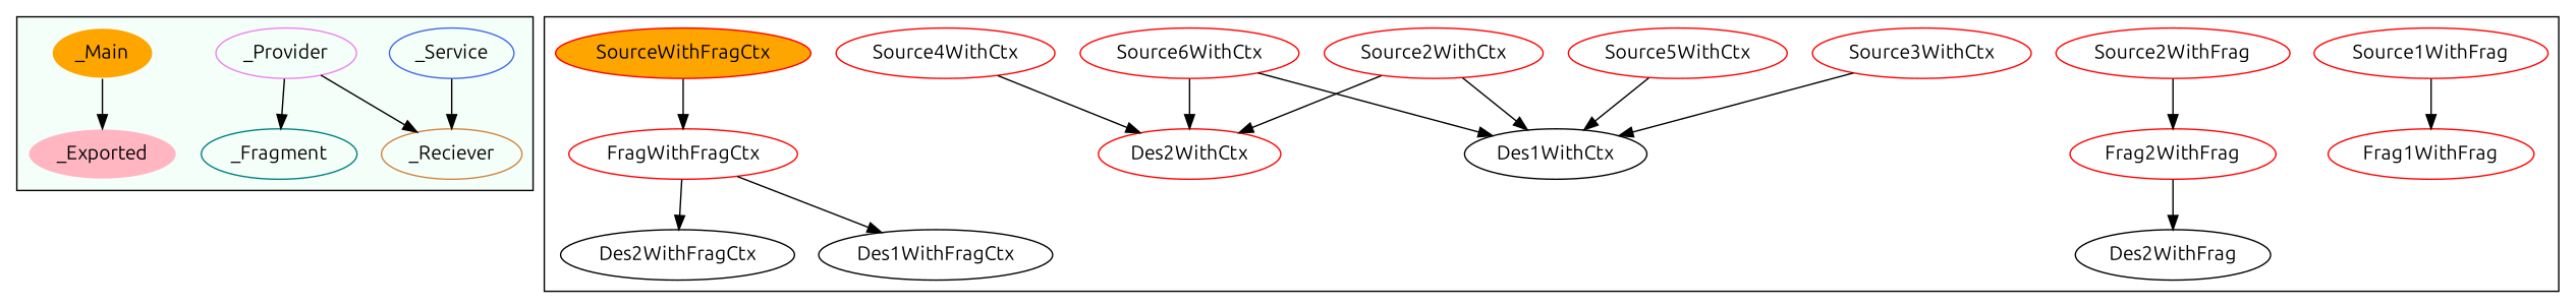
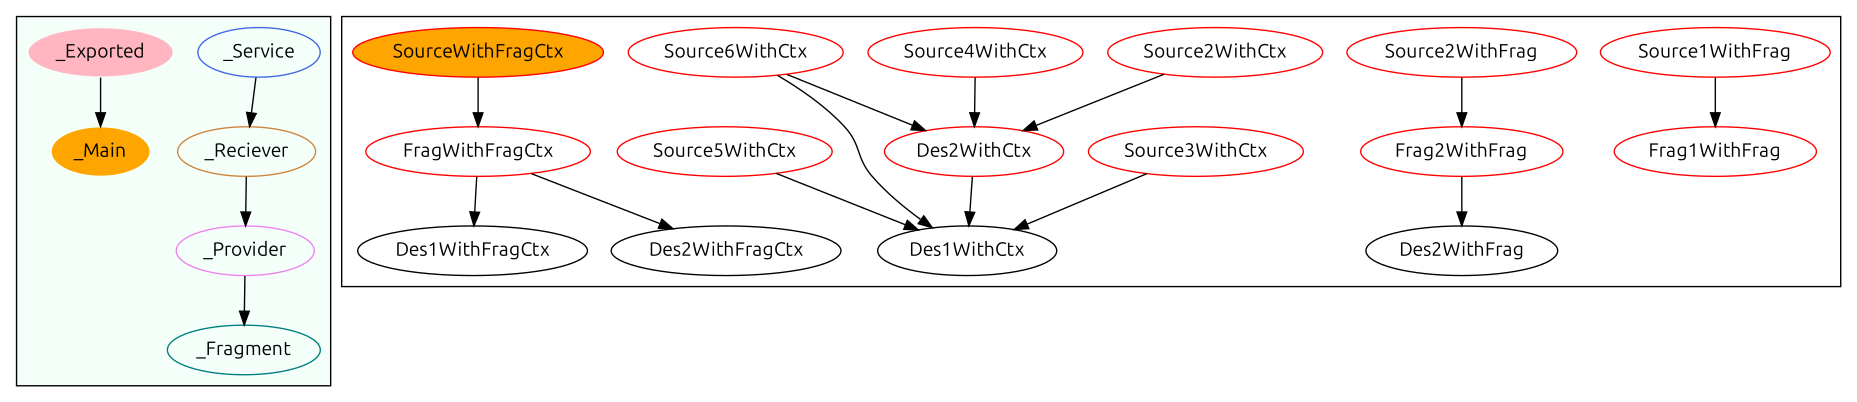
  digraph {
    fontname=Ubuntu
    node [color=red fontname=Ubuntu]
    edge [fontname=Ubuntu]
    _Service [color=royalblue]
    _Reciever [color=peru]
    _Provider [color=violet]
    _Fragment [color=teal]
    _Main [color=mintcream fillcolor=orange style=filled]
    _Exported [color=mintcream fillcolor=lightpink style=filled]
    Frag1WithFrag
    FragWithFragCtx
    Des1WithFragCtx [color=""]
    Des2WithFragCtx [color=""]
    Frag2WithFrag
    Des2WithFrag [color=""]
    Source1WithFrag
    Source3WithCtx
    Des1WithCtx [color=""]
    Source2WithFrag
    Source2WithCtx
    Des2WithCtx
    n19 [label=Source6WithCtx]
    Source4WithCtx
    Source5WithCtx
    SourceWithFragCtx [fillcolor=orange style=filled]
    subgraph cluster_1 {
      bgcolor=mintcream
      _Service
      _Reciever
      _Provider
      _Fragment
      _Main
      _Exported
    }
    subgraph cluster_2 {
      Frag1WithFrag
      FragWithFragCtx
      Des1WithFragCtx
      Des2WithFragCtx
      Frag2WithFrag
      Des2WithFrag
      Source1WithFrag
      Source3WithCtx
      Des1WithCtx
      Source2WithFrag
      Source2WithCtx
      Des2WithCtx
      n19
      Source4WithCtx
      Source5WithCtx
      SourceWithFragCtx
    }
    _Service -> _Reciever
-   _Provider -> _Reciever
+   _Reciever -> _Provider
    _Provider -> _Fragment
-   _Main -> _Exported
+   _Exported -> _Main
    FragWithFragCtx -> Des1WithFragCtx
    FragWithFragCtx -> Des2WithFragCtx
    Frag2WithFrag -> Des2WithFrag
    Source1WithFrag -> Frag1WithFrag
    Source3WithCtx -> Des1WithCtx
    Source2WithFrag -> Frag2WithFrag
-   Source2WithCtx -> Des1WithCtx
+   Des2WithCtx -> Des1WithCtx
    Source2WithCtx -> Des2WithCtx
    n19 -> Des1WithCtx
    n19 -> Des2WithCtx
    Source4WithCtx -> Des2WithCtx
    Source5WithCtx -> Des1WithCtx
    SourceWithFragCtx -> FragWithFragCtx
  }
